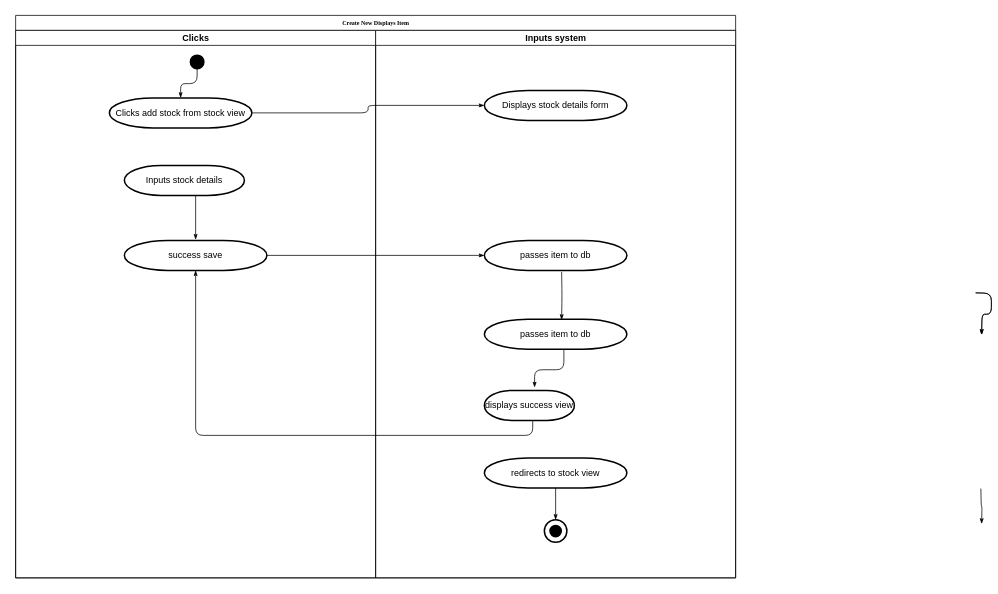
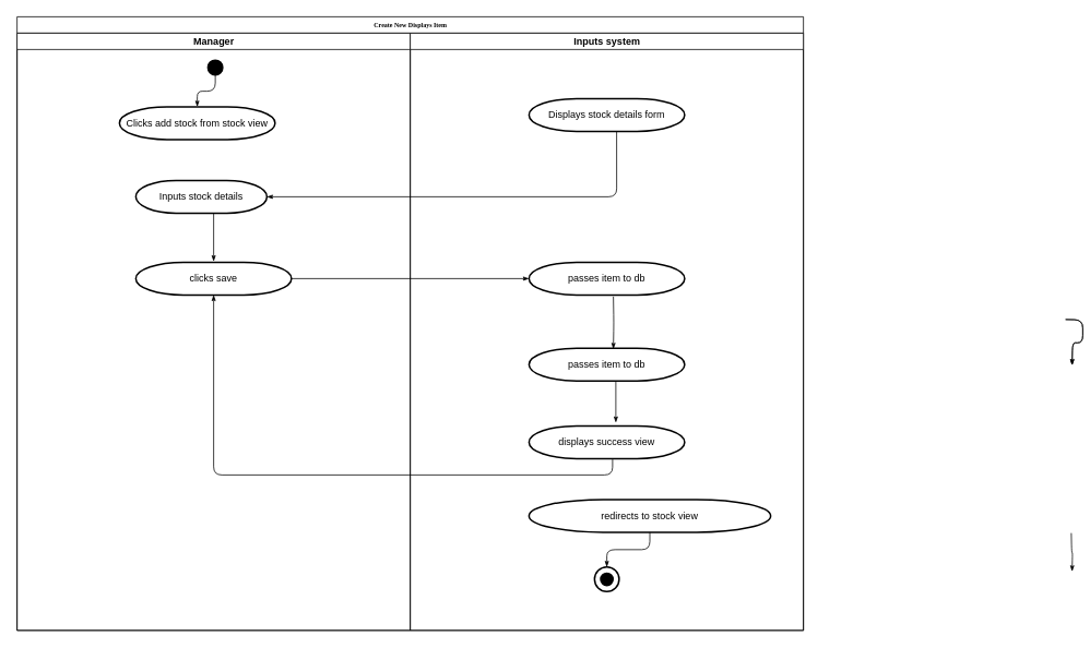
  <mxCell id="0" />
  <mxCell id="1" parent="0" />
  <mxCell id="2" value="Create New Displays Item" style="swimlane;html=1;childLayout=stackLayout;startSize=20;rounded=0;shadow=0;labelBackgroundColor=none;strokeColor=#000000;strokeWidth=1;fillColor=#ffffff;fontFamily=Verdana;fontSize=8;fontColor=#000000;align=center;" parent="1" vertex="1"><mxGeometry x="20" y="20" width="960" height="750" as="geometry" /></mxCell>
- <mxCell id="3" value="Clicks" style="swimlane;html=1;startSize=20;" parent="2" vertex="1"><mxGeometry y="20" width="480" height="730" as="geometry" /></mxCell>
+ <mxCell id="3" value="Manager" style="swimlane;html=1;startSize=20;" parent="2" vertex="1"><mxGeometry y="20" width="480" height="730" as="geometry" /></mxCell>
  <mxCell id="4" value="" style="strokeWidth=2;html=1;shape=mxgraph.flowchart.start_2;whiteSpace=wrap;fillColor=#000000;" vertex="1" parent="3"><mxGeometry x="233" y="33" width="18" height="18" as="geometry" /></mxCell>
  <mxCell id="5" value="Clicks add stock from stock view" style="strokeWidth=2;html=1;shape=mxgraph.flowchart.terminator;whiteSpace=wrap;fillColor=#FFFFFF;" vertex="1" parent="3"><mxGeometry x="125" y="90" width="190" height="40" as="geometry" /></mxCell>
  <mxCell id="6" style="edgeStyle=orthogonalEdgeStyle;rounded=1;html=1;labelBackgroundColor=none;startArrow=none;startFill=0;startSize=5;endArrow=classicThin;endFill=1;endSize=5;jettySize=auto;orthogonalLoop=1;strokeColor=#000000;strokeWidth=1;fontFamily=Verdana;fontSize=8;fontColor=#000000;exitX=0.5;exitY=1;exitDx=0;exitDy=0;exitPerimeter=0;entryX=0.5;entryY=0;entryDx=0;entryDy=0;entryPerimeter=0;" parent="3" source="4" target="5" edge="1"><mxGeometry relative="1" as="geometry" /></mxCell>
  <mxCell id="7" value="Inputs stock details" style="strokeWidth=2;html=1;shape=mxgraph.flowchart.terminator;whiteSpace=wrap;fillColor=#FFFFFF;" vertex="1" parent="3"><mxGeometry x="145" y="180" width="160" height="40" as="geometry" /></mxCell>
- <mxCell id="8" value="success save" style="strokeWidth=2;html=1;shape=mxgraph.flowchart.terminator;whiteSpace=wrap;fillColor=#FFFFFF;" vertex="1" parent="3"><mxGeometry x="145" y="280" width="190" height="40" as="geometry" /></mxCell>
+ <mxCell id="8" value="clicks save" style="strokeWidth=2;html=1;shape=mxgraph.flowchart.terminator;whiteSpace=wrap;fillColor=#FFFFFF;" vertex="1" parent="3"><mxGeometry x="145" y="280" width="190" height="40" as="geometry" /></mxCell>
  <mxCell id="9" style="edgeStyle=orthogonalEdgeStyle;rounded=1;html=1;labelBackgroundColor=none;startArrow=none;startFill=0;startSize=5;endArrow=classicThin;endFill=1;endSize=5;jettySize=auto;orthogonalLoop=1;strokeColor=#000000;strokeWidth=1;fontFamily=Verdana;fontSize=8;fontColor=#000000;" edge="1" parent="3"><mxGeometry relative="1" as="geometry"><mxPoint x="240" y="220" as="sourcePoint" /><mxPoint x="240" y="279" as="targetPoint" /></mxGeometry></mxCell>
  <mxCell id="10" value="Inputs system" style="swimlane;html=1;startSize=20;" parent="2" vertex="1"><mxGeometry x="480" y="20" width="480" height="730" as="geometry" /></mxCell>
  <mxCell id="11" value="Displays stock details form" style="strokeWidth=2;html=1;shape=mxgraph.flowchart.terminator;whiteSpace=wrap;fillColor=#FFFFFF;" vertex="1" parent="10"><mxGeometry x="145" y="80" width="190" height="40" as="geometry" /></mxCell>
  <mxCell id="12" value="passes item to db" style="strokeWidth=2;html=1;shape=mxgraph.flowchart.terminator;whiteSpace=wrap;fillColor=#FFFFFF;" vertex="1" parent="10"><mxGeometry x="145" y="280" width="190" height="40" as="geometry" /></mxCell>
  <mxCell id="13" value="passes item to db" style="strokeWidth=2;html=1;shape=mxgraph.flowchart.terminator;whiteSpace=wrap;fillColor=#FFFFFF;" vertex="1" parent="10"><mxGeometry x="145" y="385" width="190" height="40" as="geometry" /></mxCell>
  <mxCell id="14" style="edgeStyle=orthogonalEdgeStyle;rounded=1;html=1;labelBackgroundColor=none;startArrow=none;startFill=0;startSize=5;endArrow=classicThin;endFill=1;endSize=5;jettySize=auto;orthogonalLoop=1;strokeColor=#000000;strokeWidth=1;fontFamily=Verdana;fontSize=8;fontColor=#000000;entryX=0.542;entryY=0.025;entryDx=0;entryDy=0;entryPerimeter=0;" edge="1" parent="10" target="13"><mxGeometry relative="1" as="geometry"><mxPoint x="248" y="322" as="sourcePoint" /><mxPoint x="225" y="170" as="targetPoint" /></mxGeometry></mxCell>
- <mxCell id="15" value="displays success view" style="strokeWidth=2;html=1;shape=mxgraph.flowchart.terminator;whiteSpace=wrap;fillColor=#FFFFFF;" vertex="1" parent="10"><mxGeometry x="145" y="480" width="120" height="40" as="geometry" /></mxCell>
+ <mxCell id="15" value="displays success view" style="strokeWidth=2;html=1;shape=mxgraph.flowchart.terminator;whiteSpace=wrap;fillColor=#FFFFFF;" vertex="1" parent="10"><mxGeometry x="145" y="480" width="190" height="40" as="geometry" /></mxCell>
  <mxCell id="16" style="edgeStyle=orthogonalEdgeStyle;rounded=1;html=1;labelBackgroundColor=none;startArrow=none;startFill=0;startSize=5;endArrow=classicThin;endFill=1;endSize=5;jettySize=auto;orthogonalLoop=1;strokeColor=#000000;strokeWidth=1;fontFamily=Verdana;fontSize=8;fontColor=#000000;exitX=0.5;exitY=1;exitDx=0;exitDy=0;exitPerimeter=0;entryX=0.542;entryY=0.025;entryDx=0;entryDy=0;entryPerimeter=0;" edge="1" parent="10"><mxGeometry relative="1" as="geometry"><mxPoint x="800" y="350" as="sourcePoint" /><mxPoint x="808" y="406" as="targetPoint" /></mxGeometry></mxCell>
  <mxCell id="17" style="edgeStyle=orthogonalEdgeStyle;rounded=1;html=1;labelBackgroundColor=none;startArrow=none;startFill=0;startSize=5;endArrow=classicThin;endFill=1;endSize=5;jettySize=auto;orthogonalLoop=1;strokeColor=#000000;strokeWidth=1;fontFamily=Verdana;fontSize=8;fontColor=#000000;exitX=0.5;exitY=1;exitDx=0;exitDy=0;exitPerimeter=0;entryX=0.542;entryY=0.025;entryDx=0;entryDy=0;entryPerimeter=0;" edge="1" parent="10"><mxGeometry relative="1" as="geometry"><mxPoint x="800" y="350" as="sourcePoint" /><mxPoint x="808" y="406" as="targetPoint" /></mxGeometry></mxCell>
  <mxCell id="18" style="edgeStyle=orthogonalEdgeStyle;rounded=1;html=1;labelBackgroundColor=none;startArrow=none;startFill=0;startSize=5;endArrow=classicThin;endFill=1;endSize=5;jettySize=auto;orthogonalLoop=1;strokeColor=#000000;strokeWidth=1;fontFamily=Verdana;fontSize=8;fontColor=#000000;exitX=0.558;exitY=1;exitDx=0;exitDy=0;exitPerimeter=0;entryX=0.558;entryY=-0.1;entryDx=0;entryDy=0;entryPerimeter=0;" edge="1" parent="10" source="13" target="15"><mxGeometry relative="1" as="geometry"><mxPoint x="-65" y="310" as="sourcePoint" /><mxPoint x="250" y="458" as="targetPoint" /></mxGeometry></mxCell>
- <mxCell id="19" value="redirects to stock view" style="strokeWidth=2;html=1;shape=mxgraph.flowchart.terminator;whiteSpace=wrap;fillColor=#FFFFFF;" vertex="1" parent="10"><mxGeometry x="145" y="570" width="190" height="40" as="geometry" /></mxCell>
+ <mxCell id="19" value="redirects to stock view" style="strokeWidth=2;html=1;shape=mxgraph.flowchart.terminator;whiteSpace=wrap;fillColor=#FFFFFF;" vertex="1" parent="10"><mxGeometry x="145" y="570" width="295" height="40" as="geometry" /></mxCell>
  <mxCell id="20" style="edgeStyle=orthogonalEdgeStyle;rounded=1;html=1;labelBackgroundColor=none;startArrow=none;startFill=0;startSize=5;endArrow=classicThin;endFill=1;endSize=5;jettySize=auto;orthogonalLoop=1;strokeColor=#000000;strokeWidth=1;fontFamily=Verdana;fontSize=8;fontColor=#000000;exitX=0.537;exitY=1.025;exitDx=0;exitDy=0;exitPerimeter=0;" edge="1" parent="10" source="15" target="8"><mxGeometry relative="1" as="geometry"><mxPoint x="-65" y="310" as="sourcePoint" /><mxPoint x="225" y="310" as="targetPoint" /></mxGeometry></mxCell>
  <mxCell id="21" value="" style="group" vertex="1" connectable="0" parent="10"><mxGeometry x="225" y="652.5" width="30" height="30" as="geometry" /></mxCell>
  <mxCell id="22" value="" style="strokeWidth=2;html=1;shape=mxgraph.flowchart.start_2;whiteSpace=wrap;fillColor=#000000;" vertex="1" parent="21"><mxGeometry x="7.5" y="7.5" width="15" height="15" as="geometry" /></mxCell>
  <mxCell id="23" value="" style="strokeWidth=2;html=1;shape=mxgraph.flowchart.start_2;whiteSpace=wrap;fillColor=none;" vertex="1" parent="21"><mxGeometry width="30" height="30" as="geometry" /></mxCell>
  <mxCell id="24" style="edgeStyle=orthogonalEdgeStyle;rounded=1;html=1;labelBackgroundColor=none;startArrow=none;startFill=0;startSize=5;endArrow=classicThin;endFill=1;endSize=5;jettySize=auto;orthogonalLoop=1;strokeColor=#000000;strokeWidth=1;fontFamily=Verdana;fontSize=8;fontColor=#000000;exitX=0.537;exitY=1.025;exitDx=0;exitDy=0;exitPerimeter=0;entryX=0.542;entryY=-0.05;entryDx=0;entryDy=0;entryPerimeter=0;" edge="1" parent="10"><mxGeometry relative="1" as="geometry"><mxPoint x="807" y="611" as="sourcePoint" /><mxPoint x="808" y="658" as="targetPoint" /></mxGeometry></mxCell>
  <mxCell id="25" style="edgeStyle=orthogonalEdgeStyle;rounded=1;html=1;labelBackgroundColor=none;startArrow=none;startFill=0;startSize=5;endArrow=classicThin;endFill=1;endSize=5;jettySize=auto;orthogonalLoop=1;strokeColor=#000000;strokeWidth=1;fontFamily=Verdana;fontSize=8;fontColor=#000000;exitX=0.5;exitY=1;exitDx=0;exitDy=0;exitPerimeter=0;entryX=0.5;entryY=0;entryDx=0;entryDy=0;entryPerimeter=0;" edge="1" parent="10" source="19" target="23"><mxGeometry relative="1" as="geometry"><mxPoint x="-340" y="600" as="sourcePoint" /><mxPoint x="-50" y="600" as="targetPoint" /></mxGeometry></mxCell>
- <mxCell id="26" style="edgeStyle=orthogonalEdgeStyle;rounded=1;html=1;labelBackgroundColor=none;startArrow=none;startFill=0;startSize=5;endArrow=classicThin;endFill=1;endSize=5;jettySize=auto;orthogonalLoop=1;strokeColor=#000000;strokeWidth=1;fontFamily=Verdana;fontSize=8;fontColor=#000000;exitX=1;exitY=0.5;exitDx=0;exitDy=0;exitPerimeter=0;entryX=0;entryY=0.5;entryDx=0;entryDy=0;entryPerimeter=0;" edge="1" parent="2" source="5" target="11"><mxGeometry relative="1" as="geometry"><mxPoint x="320" y="158" as="sourcePoint" /><mxPoint x="320" y="190" as="targetPoint" /></mxGeometry></mxCell>
+ <mxCell id="27" style="edgeStyle=orthogonalEdgeStyle;rounded=1;html=1;labelBackgroundColor=none;startArrow=none;startFill=0;startSize=5;endArrow=classicThin;endFill=1;endSize=5;jettySize=auto;orthogonalLoop=1;strokeColor=#000000;strokeWidth=1;fontFamily=Verdana;fontSize=8;fontColor=#000000;exitX=0.563;exitY=1;exitDx=0;exitDy=0;exitPerimeter=0;entryX=1;entryY=0.5;entryDx=0;entryDy=0;entryPerimeter=0;" edge="1" parent="2" source="11" target="7"><mxGeometry relative="1" as="geometry"><mxPoint x="415" y="190" as="sourcePoint" /><mxPoint x="705" y="190" as="targetPoint" /></mxGeometry></mxCell>
  <mxCell id="28" style="edgeStyle=orthogonalEdgeStyle;rounded=1;html=1;labelBackgroundColor=none;startArrow=none;startFill=0;startSize=5;endArrow=classicThin;endFill=1;endSize=5;jettySize=auto;orthogonalLoop=1;strokeColor=#000000;strokeWidth=1;fontFamily=Verdana;fontSize=8;fontColor=#000000;exitX=1;exitY=0.5;exitDx=0;exitDy=0;exitPerimeter=0;entryX=0;entryY=0.5;entryDx=0;entryDy=0;entryPerimeter=0;" edge="1" parent="2" source="8" target="12"><mxGeometry relative="1" as="geometry"><mxPoint x="332" y="290" as="sourcePoint" /><mxPoint x="620" y="260" as="targetPoint" /></mxGeometry></mxCell>
